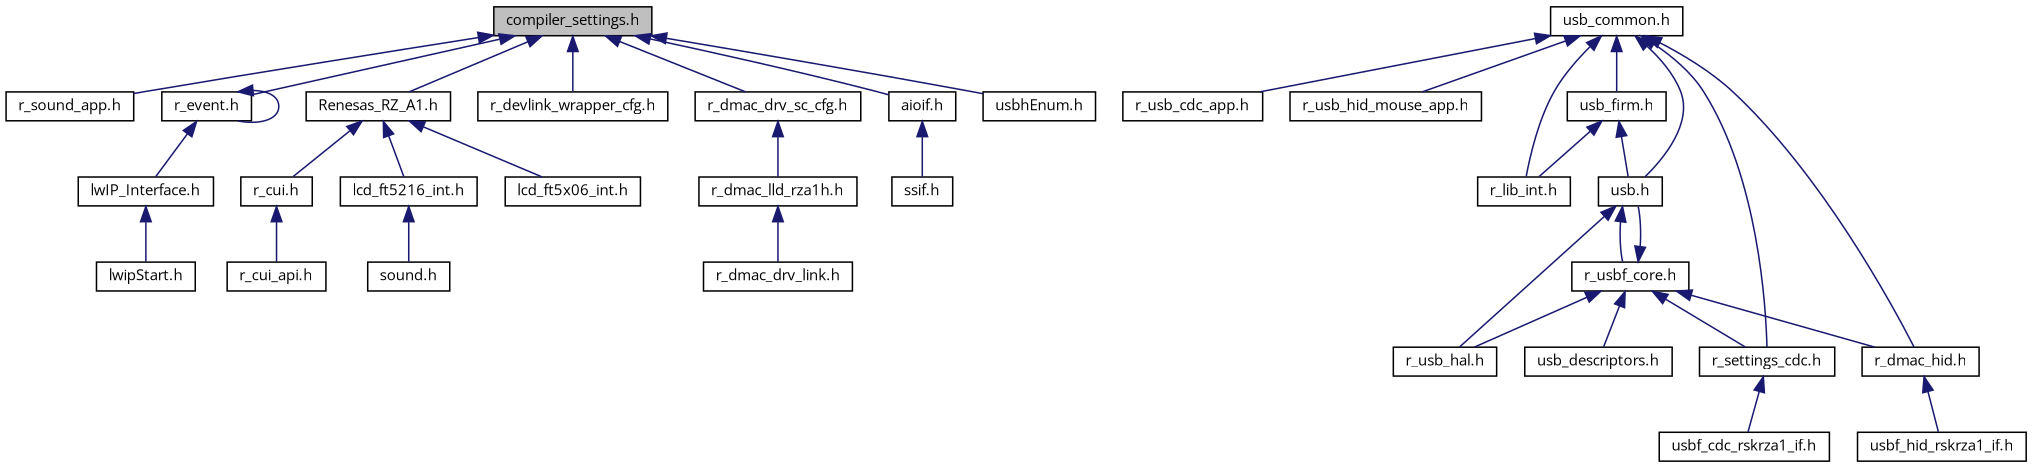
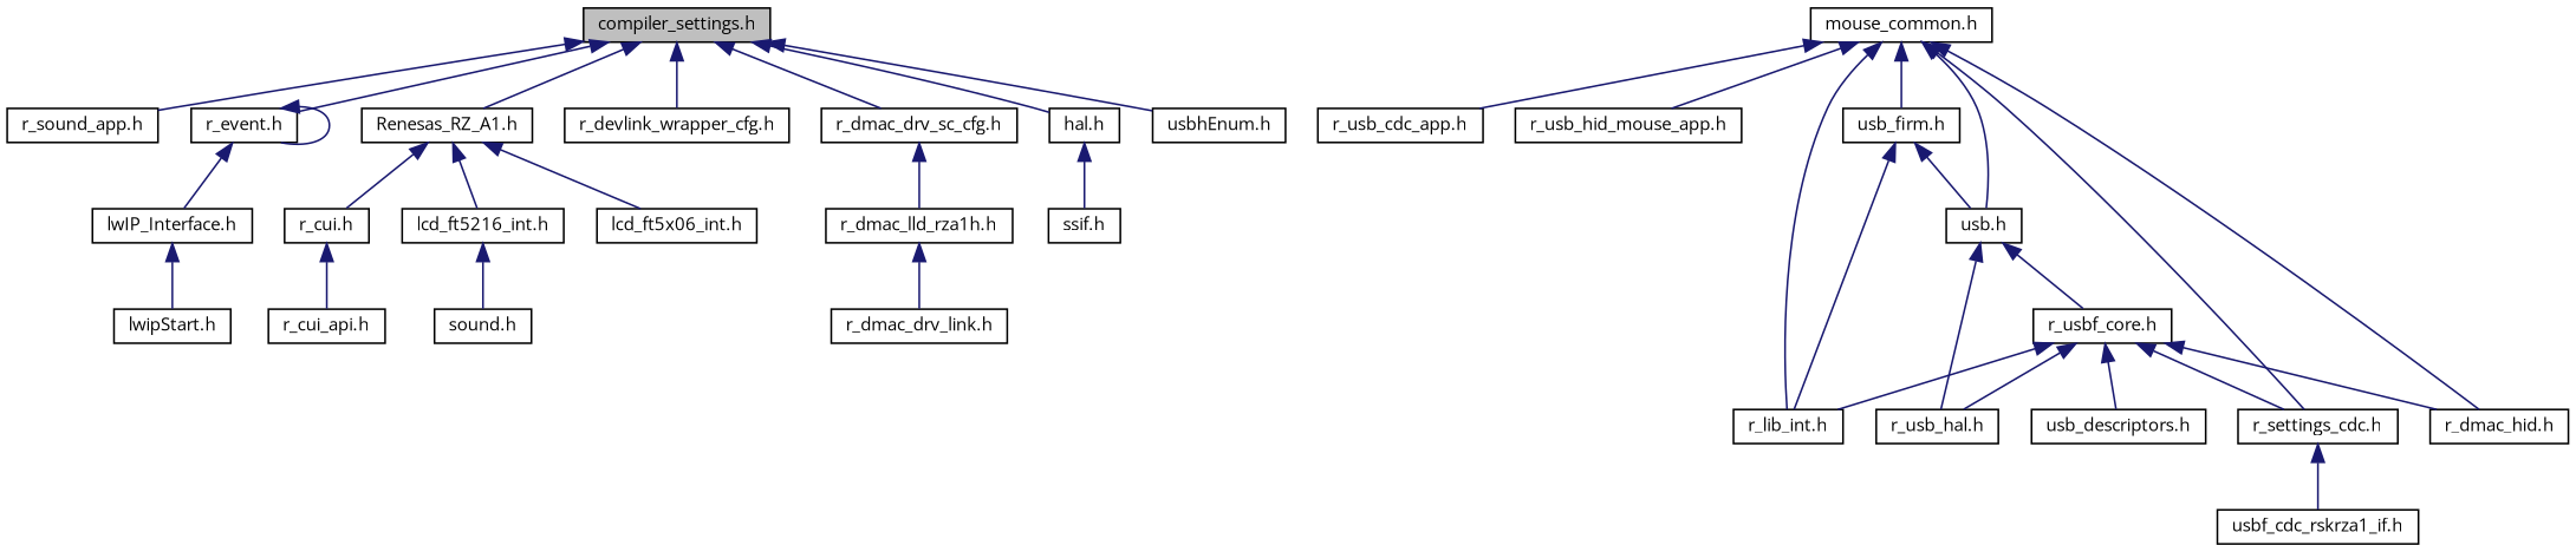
  digraph {
    fontname="Open Sans"
    node [color=black fillcolor=white fontname="Open Sans" fontsize=10 shape=record style=filled]
    edge [color=midnightblue dir=back fontname="Open Sans" fontsize=10 labelfontname=Helvetica labelfontsize=10 style=solid]
    n1 [fillcolor=grey75 fontcolor=black height=0.2 label="compiler_settings.h" width=0.4]
    n2 [height=0.2 label="r_sound_app.h" width=0.4]
    n3 [height=0.2 label="r_event.h" width=0.4]
    n4 [height=0.2 label="Renesas_RZ_A1.h" width=0.4]
    n5 [height=0.2 label="r_devlink_wrapper_cfg.h" width=0.4]
    n6 [height=0.2 label="r_dmac_drv_sc_cfg.h" width=0.4]
-   n7 [height=0.2 label="aioif.h" width=0.4]
+   n7 [height=0.2 label="hal.h" width=0.4]
    n8 [height=0.2 label="usbhEnum.h" width=0.4]
    n9 [height=0.2 label="lwIP_Interface.h" width=0.4]
    n10 [height=0.2 label="r_cui.h" width=0.4]
    n11 [height=0.2 label="lcd_ft5216_int.h" width=0.4]
    n12 [height=0.2 label="lcd_ft5x06_int.h" width=0.4]
    n13 [height=0.2 label="r_dmac_lld_rza1h.h" width=0.4]
    n14 [height=0.2 label="ssif.h" width=0.4]
    n15 [height=0.2 label="lwipStart.h" width=0.4]
-   n16 [height=0.2 label="usb_common.h" width=0.4]
+   n16 [height=0.2 label="mouse_common.h" width=0.4]
    n17 [height=0.2 label="r_usb_cdc_app.h" width=0.4]
    n18 [height=0.2 label="r_usb_hid_mouse_app.h" width=0.4]
    n19 [height=0.2 label="r_lib_int.h" width=0.4]
    n20 [height=0.2 label="usb_firm.h" width=0.4]
    n21 [height=0.2 label="usb.h" width=0.4]
    n22 [height=0.2 label="r_settings_cdc.h" width=0.4]
    n23 [height=0.2 label="r_dmac_hid.h" width=0.4]
    n24 [height=0.2 label="r_usbf_core.h" width=0.4]
    n25 [height=0.2 label="r_usb_hal.h" width=0.4]
    n26 [height=0.2 label="usbf_cdc_rskrza1_if.h" width=0.4]
-   n27 [height=0.2 label="usbf_hid_rskrza1_if.h" width=0.4]
    n28 [height=0.2 label="usb_descriptors.h" width=0.4]
    n29 [height=0.2 label="r_cui_api.h" width=0.4]
    n30 [height=0.2 label="sound.h" width=0.4]
    n31 [height=0.2 label="r_dmac_drv_link.h" width=0.4]
    n1 -> n2
    n1 -> n3
    n1 -> n4
    n1 -> n5
    n1 -> n6
    n1 -> n7
    n1 -> n8
    n3 -> n3
    n3 -> n9
    n4 -> n10
    n4 -> n11
    n4 -> n12
    n6 -> n13
    n7 -> n14
    n9 -> n15
    n10 -> n29
    n11 -> n30
    n13 -> n31
    n16 -> n17
    n16 -> n18
    n16 -> n19
    n16 -> n20
    n16 -> n21
    n16 -> n22
    n16 -> n23
    n20 -> n19
    n20 -> n21
    n21 -> n24
    n21 -> n25
    n22 -> n26
-   n23 -> n27
-   n24 -> n21
+   n24 -> n19
    n24 -> n22
    n24 -> n23
    n24 -> n25
    n24 -> n28
  }
